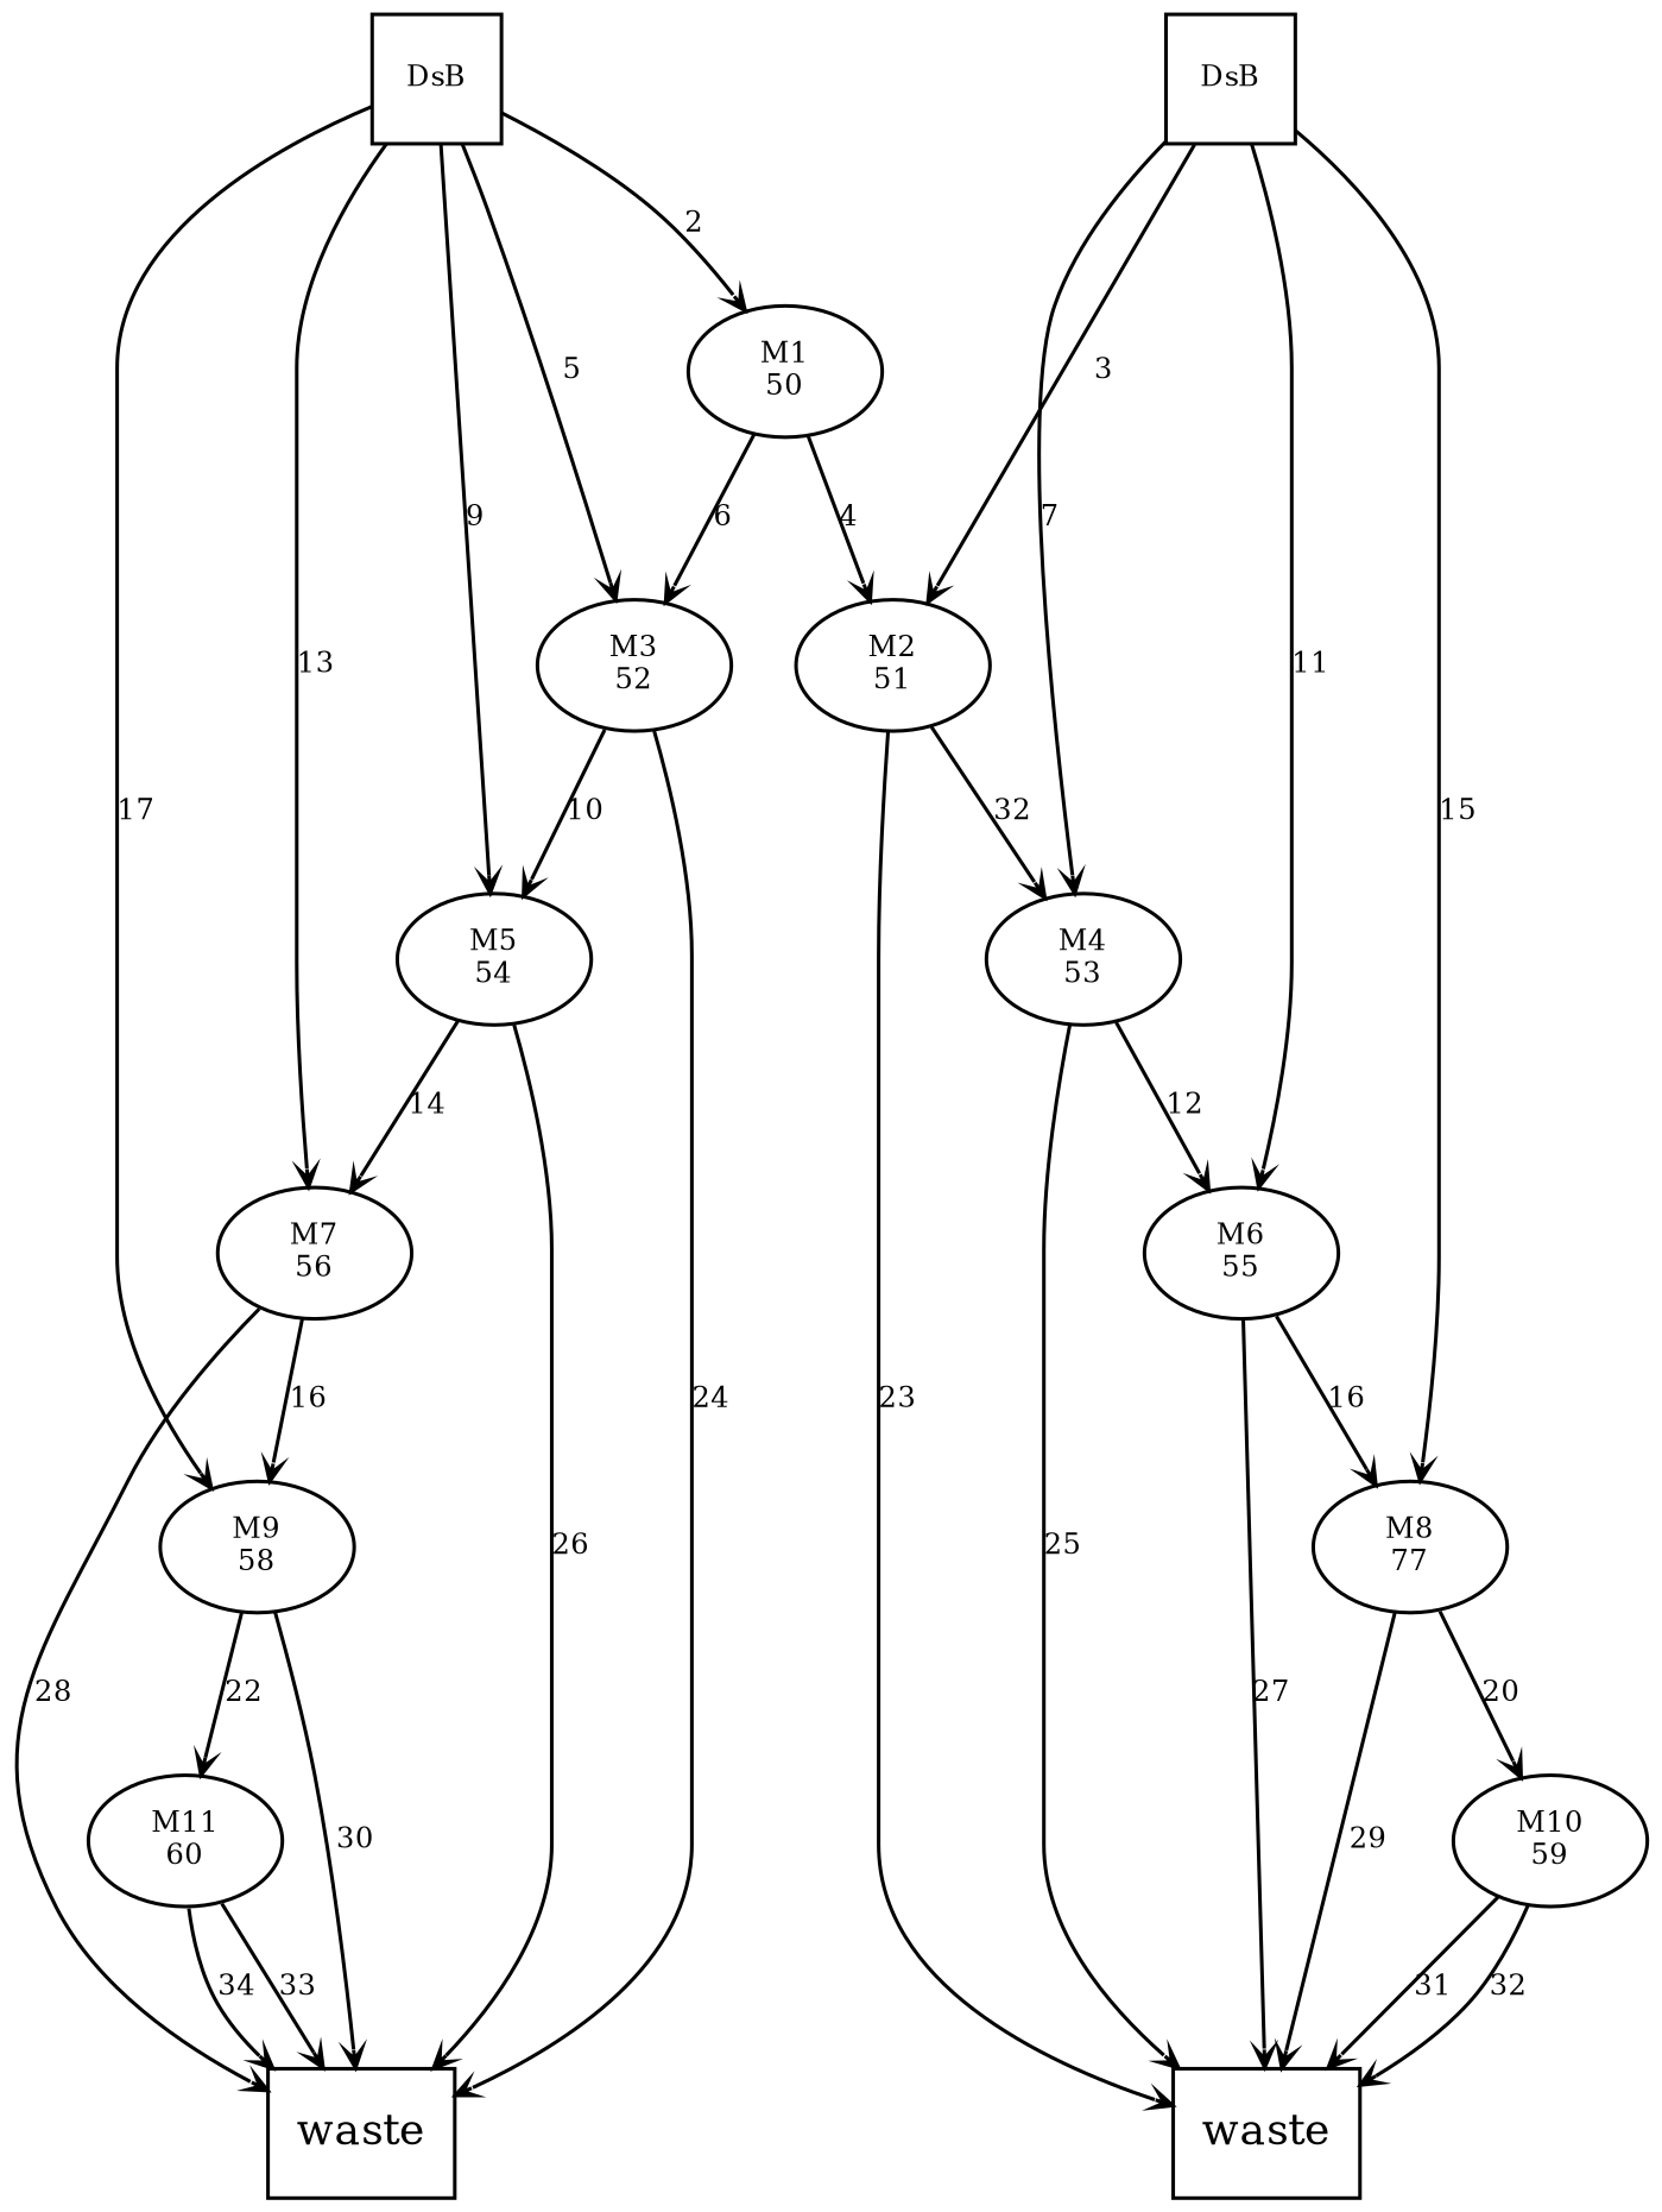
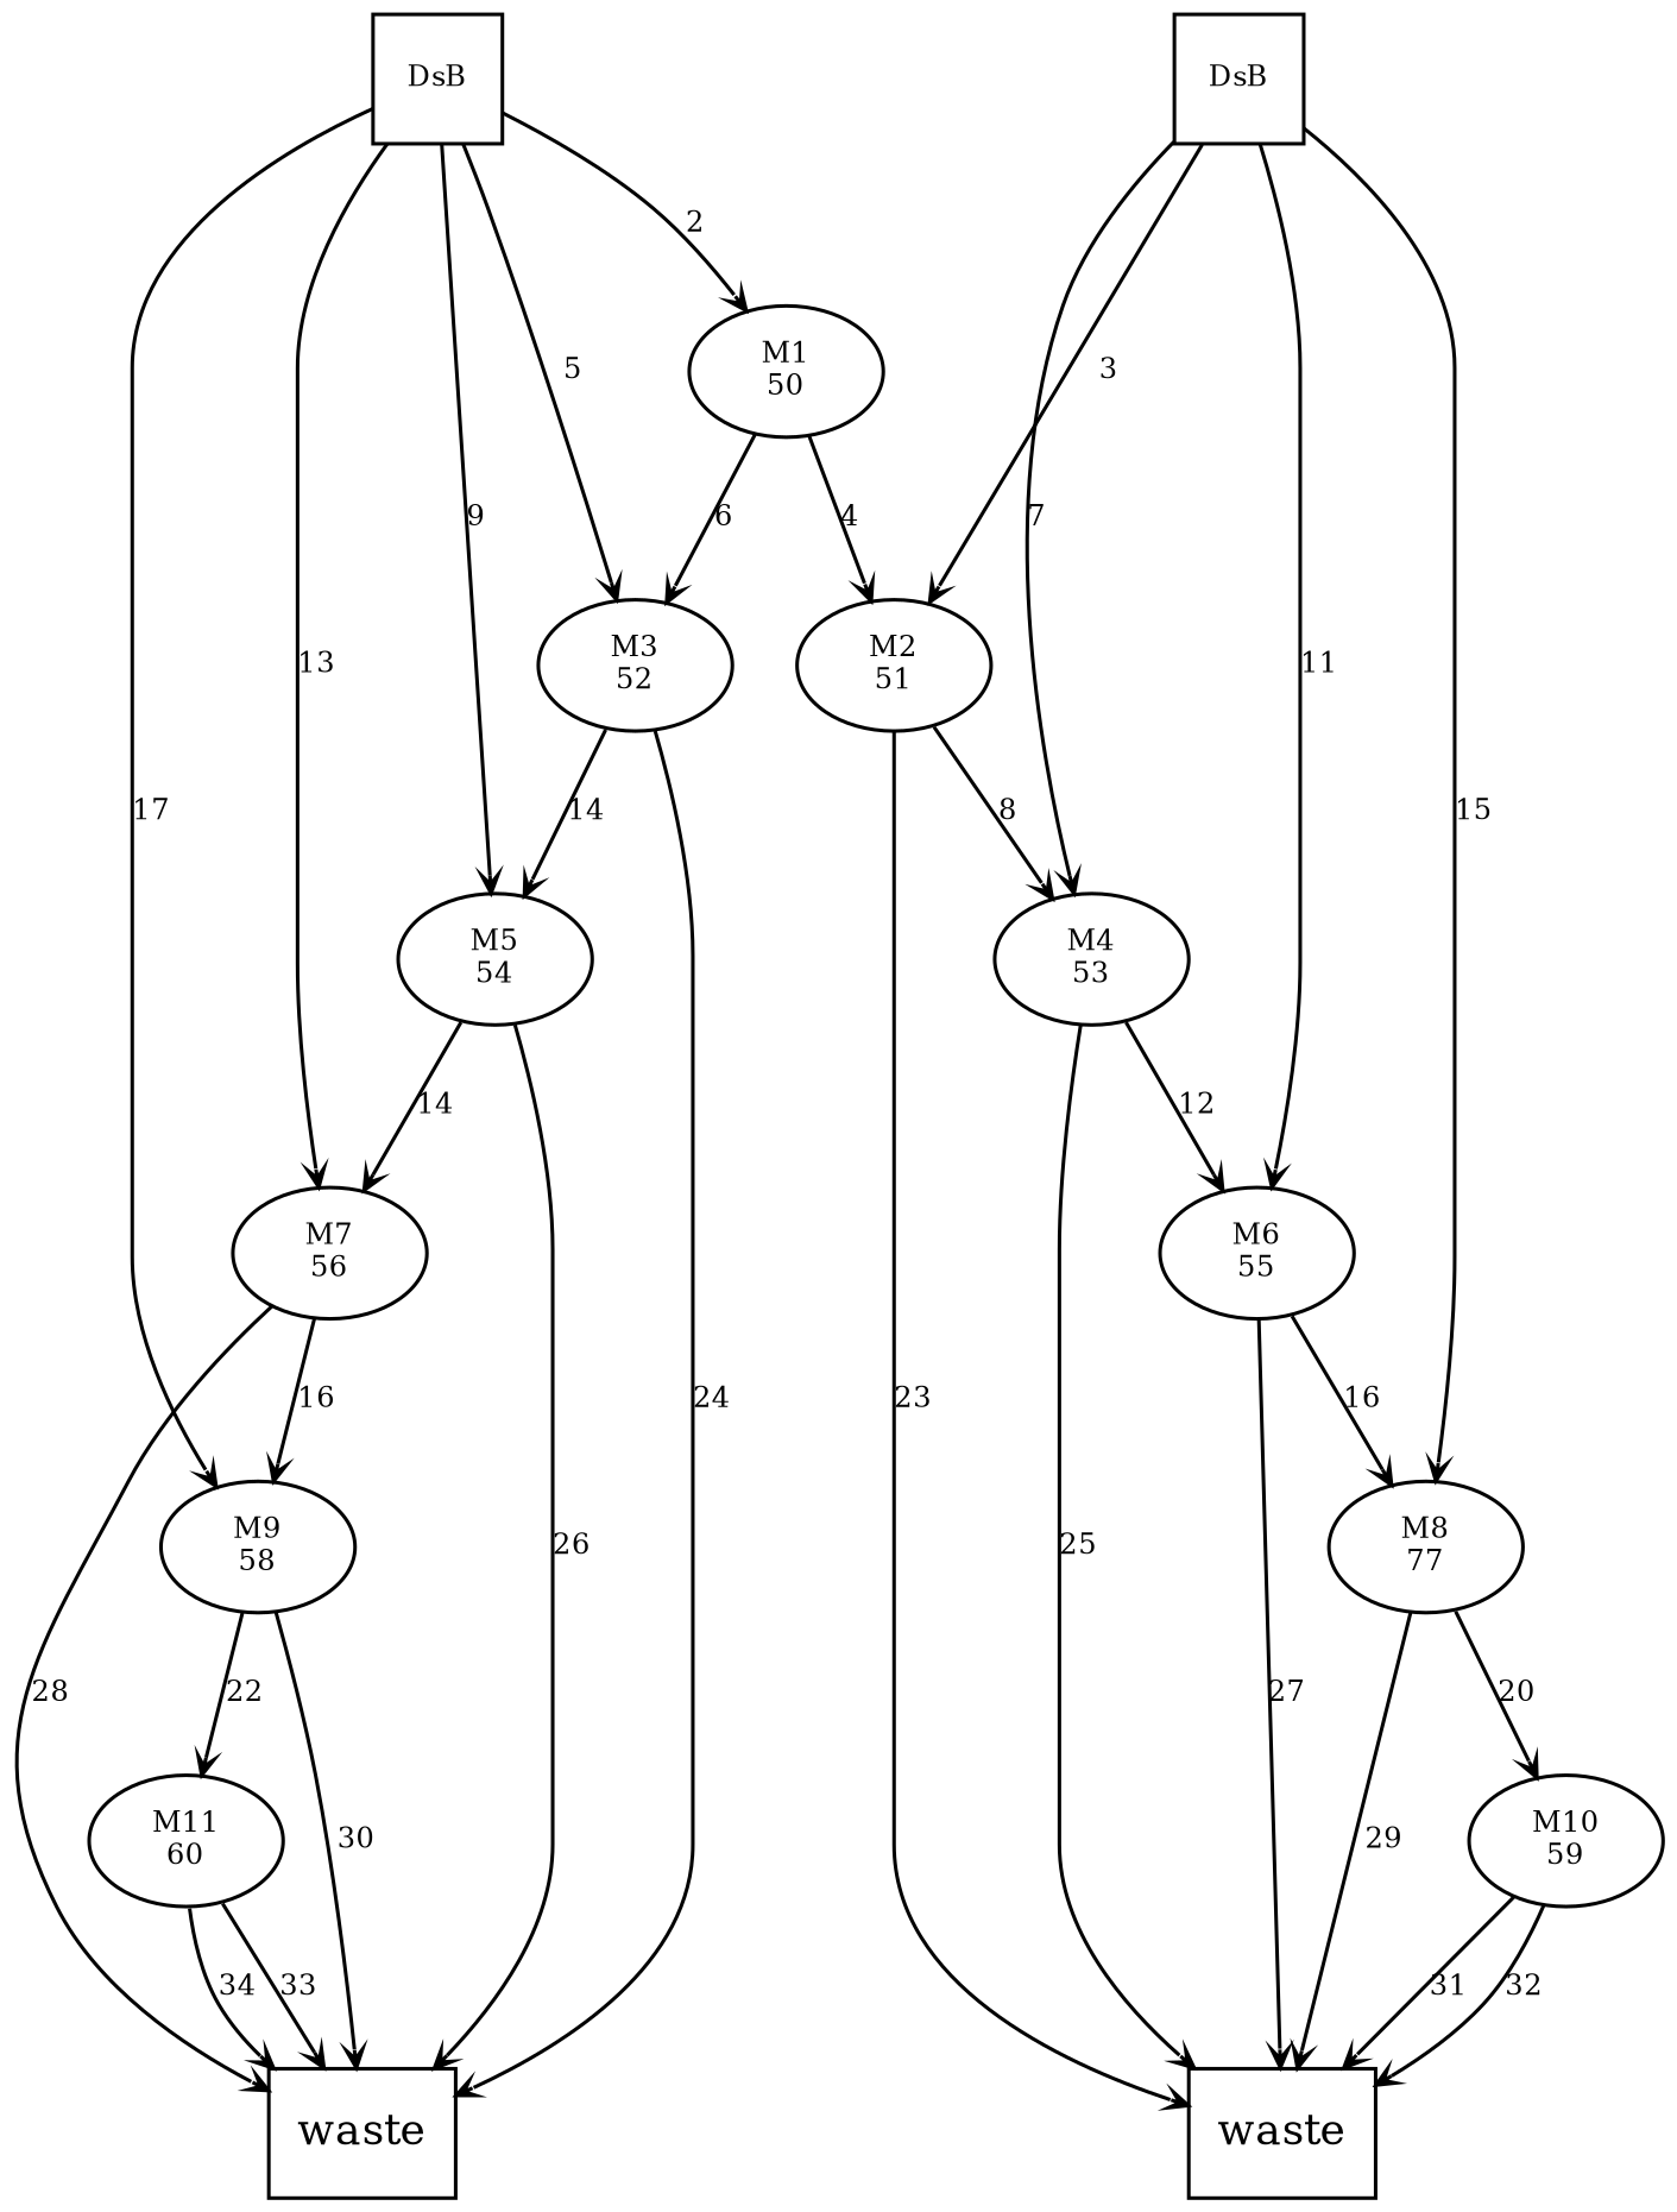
  digraph {
    node [fontsize=8 shape=oval]
    edge [arrowhead=open arrowsize=.5 fontsize=8]
    n1 [label=DsB shape=square]
    n2 [label=DsB shape=square]
    n3 [label="M3\n52"]
    n4 [label="M2\n51"]
    n5 [label="M5\n54"]
    n6 [label="M4\n53"]
    n7 [fontsize=12 label=waste shape=rectangle width=.3]
    n8 [fontsize=12 label=waste shape=rectangle width=.3]
    n9 [label="M1\n50"]
    n10 [label="M9\n58"]
    n11 [label="M7\n56"]
    n12 [label="M6\n55"]
    n13 [label="M8\n77"]
    n14 [label="M11\n60"]
    n15 [label="M10\n59"]
    subgraph sub_1 {
      rank=same
      n1
      n2
    }
    subgraph sub_2 {
      rank=same
      n3
      n4
    }
    subgraph sub_3 {
      rank=same
      n5
      n6
    }
    subgraph sub_4 {
      rank=same
      n7
      n8
    }
    n1 -> n3 [label=5]
    n1 -> n5 [label=9]
    n1 -> n9 [label=2]
    n1 -> n10 [label=17]
    n1 -> n11 [label=13]
    n2 -> n4 [label=3]
    n2 -> n6 [label=7]
    n2 -> n12 [label=11]
    n2 -> n13 [label=15]
-   n3 -> n5 [label=10]
+   n3 -> n5 [label=14]
    n3 -> n8 [label=24]
-   n4 -> n6 [label=32]
+   n4 -> n6 [label=8]
    n4 -> n7 [label=23]
    n5 -> n8 [label=26]
    n5 -> n11 [label=14]
    n6 -> n7 [label=25]
    n6 -> n12 [label=12]
    n9 -> n3 [label=6]
    n9 -> n4 [label=4]
    n10 -> n8 [label=30]
    n10 -> n14 [label=22]
    n11 -> n8 [label=28]
    n11 -> n10 [label=16]
    n12 -> n7 [label=27]
    n12 -> n13 [label=16]
    n13 -> n7 [label=29]
    n13 -> n15 [label=20]
    n14 -> n8 [label=33]
    n14 -> n8 [label=34]
    n15 -> n7 [label=31]
    n15 -> n7 [label=32]
  }
